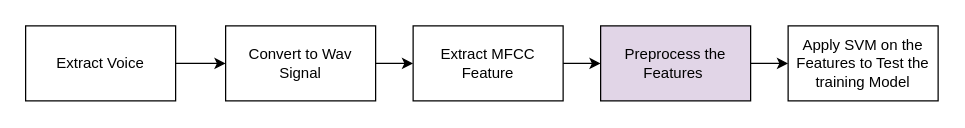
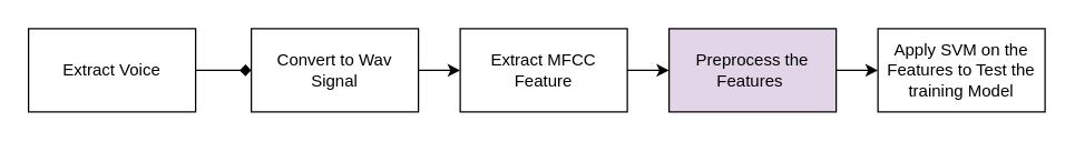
  <mxCell id="0" />
  <mxCell id="1" parent="0" />
  <mxCell id="2" value="Extract Voice" style="rounded=0;whiteSpace=wrap;html=1;" vertex="1" parent="1"><mxGeometry x="20" y="20" width="120" height="60" as="geometry" /></mxCell>
- <mxCell id="3" value="" style="endArrow=classic;html=1;exitX=1;exitY=0.5;exitDx=0;exitDy=0;entryX=0;entryY=0.5;entryDx=0;entryDy=0;" edge="1" parent="1" source="2" target="4"><mxGeometry width="50" height="50" relative="1" as="geometry"><mxPoint x="380" y="100" as="sourcePoint" /><mxPoint x="387" y="-10" as="targetPoint" /></mxGeometry></mxCell>
+ <mxCell id="3" value="" style="endArrow=diamond;html=1;exitX=1;exitY=0.5;exitDx=0;exitDy=0;entryX=0;entryY=0.5;entryDx=0;entryDy=0;" edge="1" parent="1" source="2" target="4"><mxGeometry width="50" height="50" relative="1" as="geometry"><mxPoint x="380" y="100" as="sourcePoint" /><mxPoint x="387" y="-10" as="targetPoint" /></mxGeometry></mxCell>
  <mxCell id="4" value="Convert to Wav Signal" style="rounded=0;whiteSpace=wrap;html=1;" vertex="1" parent="1"><mxGeometry x="180" y="20" width="120" height="60" as="geometry" /></mxCell>
  <mxCell id="5" value="" style="endArrow=classic;html=1;entryX=0;entryY=0.5;entryDx=0;entryDy=0;" edge="1" parent="1" target="6"><mxGeometry width="50" height="50" relative="1" as="geometry"><mxPoint x="300" y="50" as="sourcePoint" /><mxPoint x="537" y="-10" as="targetPoint" /></mxGeometry></mxCell>
  <mxCell id="6" value="Extract MFCC Feature" style="rounded=0;whiteSpace=wrap;html=1;" vertex="1" parent="1"><mxGeometry x="330" y="20" width="120" height="60" as="geometry" /></mxCell>
  <mxCell id="7" value="" style="endArrow=classic;html=1;entryX=0;entryY=0.5;entryDx=0;entryDy=0;" edge="1" parent="1" target="8"><mxGeometry width="50" height="50" relative="1" as="geometry"><mxPoint x="450" y="50" as="sourcePoint" /><mxPoint x="687" y="-10" as="targetPoint" /></mxGeometry></mxCell>
  <mxCell id="8" value="Preprocess the Features&amp;nbsp;" style="rounded=0;whiteSpace=wrap;html=1;fillColor=#e1d5e7;" vertex="1" parent="1"><mxGeometry x="480" y="20" width="120" height="60" as="geometry" /></mxCell>
  <mxCell id="9" value="" style="endArrow=classic;html=1;entryX=0;entryY=0.5;entryDx=0;entryDy=0;" edge="1" parent="1" target="10"><mxGeometry width="50" height="50" relative="1" as="geometry"><mxPoint x="600" y="50" as="sourcePoint" /><mxPoint x="837" y="-10" as="targetPoint" /></mxGeometry></mxCell>
  <mxCell id="10" value="Apply SVM on the Features to Test the training Model" style="rounded=0;whiteSpace=wrap;html=1;" vertex="1" parent="1"><mxGeometry x="630" y="20" width="120" height="60" as="geometry" /></mxCell>
